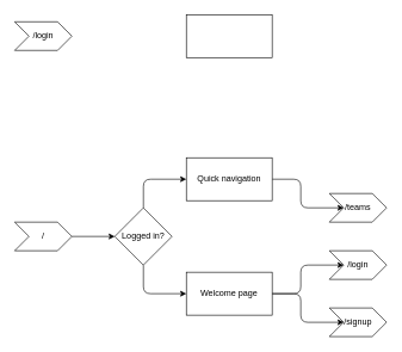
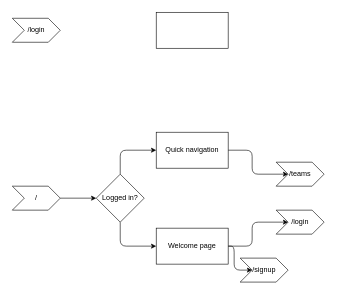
  <mxCell id="0" />
  <mxCell id="1" parent="0" />
  <mxCell id="2" style="edgeStyle=none;html=1;exitX=1;exitY=0.5;exitDx=0;exitDy=0;" edge="1" parent="1" source="3" target="6"><mxGeometry relative="1" as="geometry" /></mxCell>
  <mxCell id="3" value="/" style="shape=step;perimeter=stepPerimeter;whiteSpace=wrap;html=1;fixedSize=1;" vertex="1" parent="1"><mxGeometry x="20" y="310" width="80" height="40" as="geometry" /></mxCell>
  <mxCell id="4" style="edgeStyle=orthogonalEdgeStyle;html=1;exitX=0.5;exitY=1;exitDx=0;exitDy=0;entryX=0;entryY=0.5;entryDx=0;entryDy=0;" edge="1" parent="1" source="6" target="9"><mxGeometry relative="1" as="geometry" /></mxCell>
  <mxCell id="5" style="edgeStyle=orthogonalEdgeStyle;html=1;exitX=0.5;exitY=0;exitDx=0;exitDy=0;entryX=0;entryY=0.5;entryDx=0;entryDy=0;" edge="1" parent="1" source="6" target="11"><mxGeometry relative="1" as="geometry" /></mxCell>
  <mxCell id="6" value="Logged in?" style="rhombus;whiteSpace=wrap;html=1;" vertex="1" parent="1"><mxGeometry x="160" y="290" width="80" height="80" as="geometry" /></mxCell>
  <mxCell id="7" style="edgeStyle=orthogonalEdgeStyle;html=1;exitX=1;exitY=0.5;exitDx=0;exitDy=0;entryX=0;entryY=0.5;entryDx=0;entryDy=0;" edge="1" parent="1" source="9" target="12"><mxGeometry relative="1" as="geometry" /></mxCell>
  <mxCell id="8" style="edgeStyle=orthogonalEdgeStyle;html=1;exitX=1;exitY=0.5;exitDx=0;exitDy=0;entryX=0;entryY=0.5;entryDx=0;entryDy=0;" edge="1" parent="1" source="9" target="13"><mxGeometry relative="1" as="geometry" /></mxCell>
  <mxCell id="9" value="Welcome page" style="rounded=0;whiteSpace=wrap;html=1;" vertex="1" parent="1"><mxGeometry x="260" y="380" width="120" height="60" as="geometry" /></mxCell>
  <mxCell id="10" style="edgeStyle=orthogonalEdgeStyle;html=1;exitX=1;exitY=0.5;exitDx=0;exitDy=0;entryX=0;entryY=0.5;entryDx=0;entryDy=0;" edge="1" parent="1" source="11" target="14"><mxGeometry relative="1" as="geometry" /></mxCell>
  <mxCell id="11" value="Quick navigation" style="rounded=0;whiteSpace=wrap;html=1;" vertex="1" parent="1"><mxGeometry x="260" y="220" width="120" height="60" as="geometry" /></mxCell>
  <mxCell id="12" value="/login" style="shape=step;perimeter=stepPerimeter;whiteSpace=wrap;html=1;fixedSize=1;" vertex="1" parent="1"><mxGeometry x="460" y="350" width="80" height="40" as="geometry" /></mxCell>
- <mxCell id="13" value="/signup" style="shape=step;perimeter=stepPerimeter;whiteSpace=wrap;html=1;fixedSize=1;" vertex="1" parent="1"><mxGeometry x="460" y="430" width="80" height="40" as="geometry" /></mxCell>
+ <mxCell id="13" value="/signup" style="shape=step;perimeter=stepPerimeter;whiteSpace=wrap;html=1;fixedSize=1;" vertex="1" parent="1"><mxGeometry x="400" y="430" width="80" height="40" as="geometry" /></mxCell>
  <mxCell id="14" value="/teams" style="shape=step;perimeter=stepPerimeter;whiteSpace=wrap;html=1;fixedSize=1;" vertex="1" parent="1"><mxGeometry x="460" y="270" width="80" height="40" as="geometry" /></mxCell>
  <mxCell id="15" value="" style="rounded=0;whiteSpace=wrap;html=1;" vertex="1" parent="1"><mxGeometry x="260" y="20" width="120" height="60" as="geometry" /></mxCell>
  <mxCell id="16" value="/login" style="shape=step;perimeter=stepPerimeter;whiteSpace=wrap;html=1;fixedSize=1;" vertex="1" parent="1"><mxGeometry x="20" y="30" width="80" height="40" as="geometry" /></mxCell>
